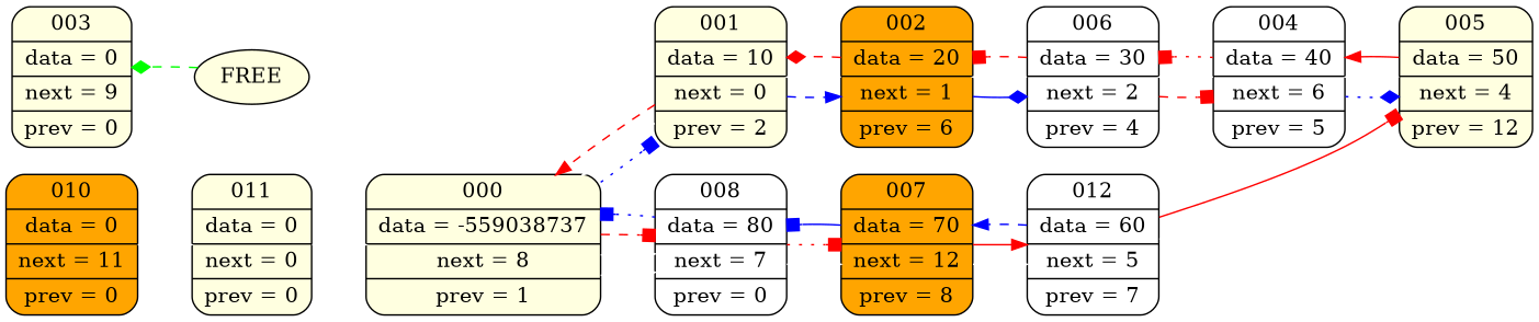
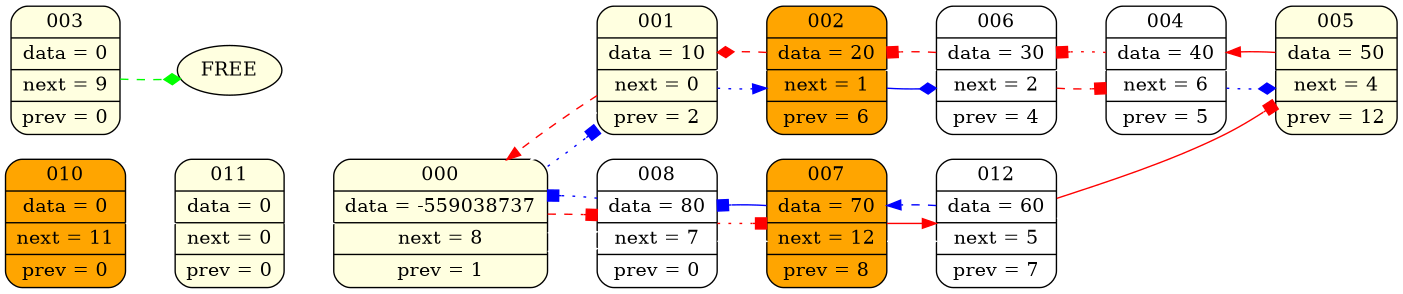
  digraph {
    rankdir=LR
    node [fillcolor=lightyellow shape=Mrecord style=filled]
    edge [color=white weight=1000]
    n1 [label=" {000} | {data = -559038737} | {next = 8} |{ prev = 1 }"]
    n2 [label=" {001} | {data = 10} | {next = 0} |{ prev = 2 }"]
    n3 [fillcolor=white label=" {008} | {data = 80} | {next = 7} |{ prev = 0 }"]
    n4 [fillcolor=orange label=" {002} | {data = 20} | {next = 1} |{ prev = 6 }"]
    n5 [fillcolor=orange label=" {007} | {data = 70} | {next = 12} |{ prev = 8 }"]
    n6 [fillcolor=white label=" {006} | {data = 30} | {next = 2} |{ prev = 4 }"]
    n7 [fillcolor=white label=" {004} | {data = 40} | {next = 6} |{ prev = 5 }"]
    n8 [label=" {003} | {data = 0} | {next = 9} |{ prev = 0 }"]
    n9 [label=" {005} | {data = 50} | {next = 4} |{ prev = 12 }"]
    n10 [fillcolor=white label=" {012} | {data = 60} | {next = 5} |{ prev = 7 }"]
    n11 [fillcolor=orange label=" {010} | {data = 0} | {next = 11} |{ prev = 0 }"]
    n12 [label=" {011} | {data = 0} | {next = 0} |{ prev = 0 }"]
    FREE [shape=""]
    n1 -> n2 [arrowhead=box color=blue style=dotted weight=""]
    n1 -> n3
    n1 -> n3
    n1 -> n3 [arrowhead=box color=red style=dashed weight=100000]
    n2 -> n1
    n2 -> n1 [arrowhead=normal color=red style=dashed weight=100000]
-   n2 -> n4 [arrowhead=normal color=blue style=dashed weight=""]
+   n2 -> n4 [arrowhead=normal color=blue style=dotted weight=""]
    n3 -> n1 [arrowhead=box color=blue style=dotted weight=""]
    n3 -> n5
    n3 -> n5 [arrowhead=box color=red style=dotted weight=100000]
    n4 -> n2
    n4 -> n2 [arrowhead=diamond color=red style=dashed weight=100000]
    n4 -> n6 [arrowhead=diamond color=blue style=solid weight=""]
    n5 -> n3 [arrowhead=box color=blue style=solid weight=""]
    n5 -> n10
    n5 -> n10 [arrowhead=normal color=red style=solid weight=100000]
    n6 -> n4
    n6 -> n4 [arrowhead=box color=red style=dashed weight=100000]
    n6 -> n7 [arrowhead=box color=red style=dashed weight=""]
    n7 -> n6
    n7 -> n6 [arrowhead=box color=red style=dotted weight=100000]
    n7 -> n9 [arrowhead=diamond color=blue style=dotted weight=""]
    n9 -> n7
    n9 -> n7 [arrowhead=normal color=red style=solid weight=100000]
    n10 -> n5 [arrowhead=normal color=blue style=dashed weight=""]
    n10 -> n9
    n10 -> n9 [arrowhead=box color=red style=solid weight=100000]
    n11 -> n12
    n12 -> n1
-   FREE -> n8 [arrowhead=diamond color=green style=dashed weight=""]
+   n8 -> FREE [arrowhead=diamond color=green style=dashed weight=""]
  }
